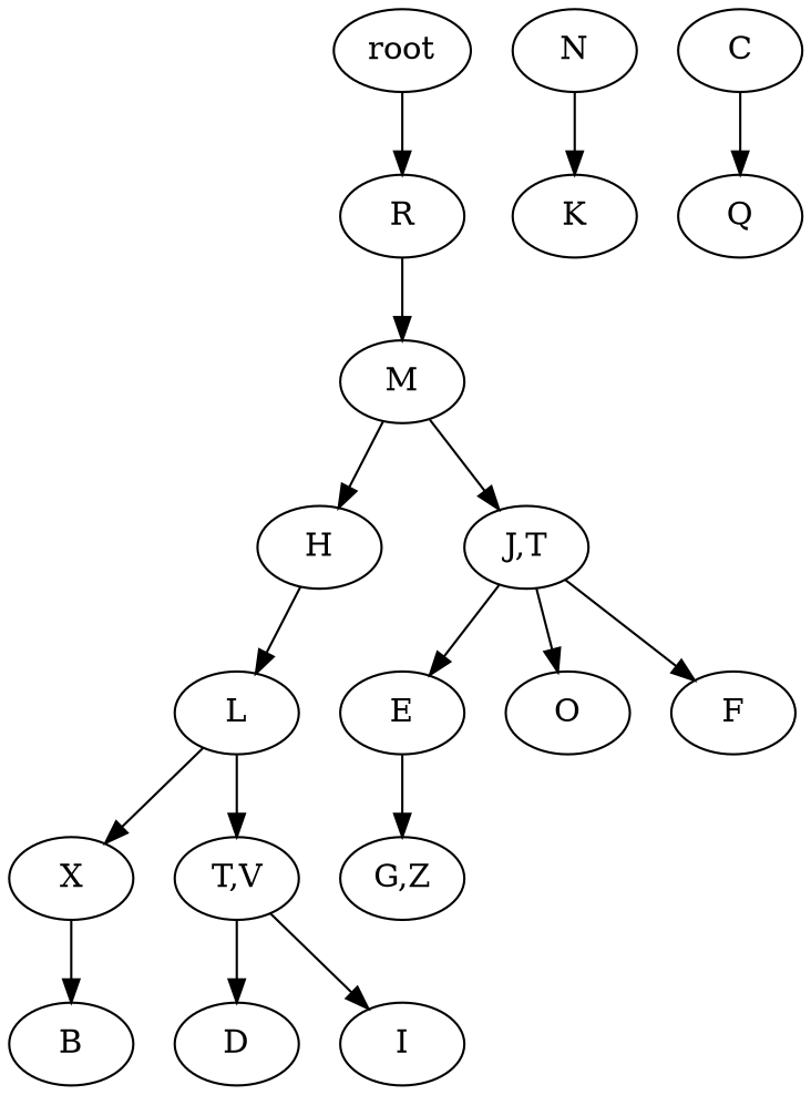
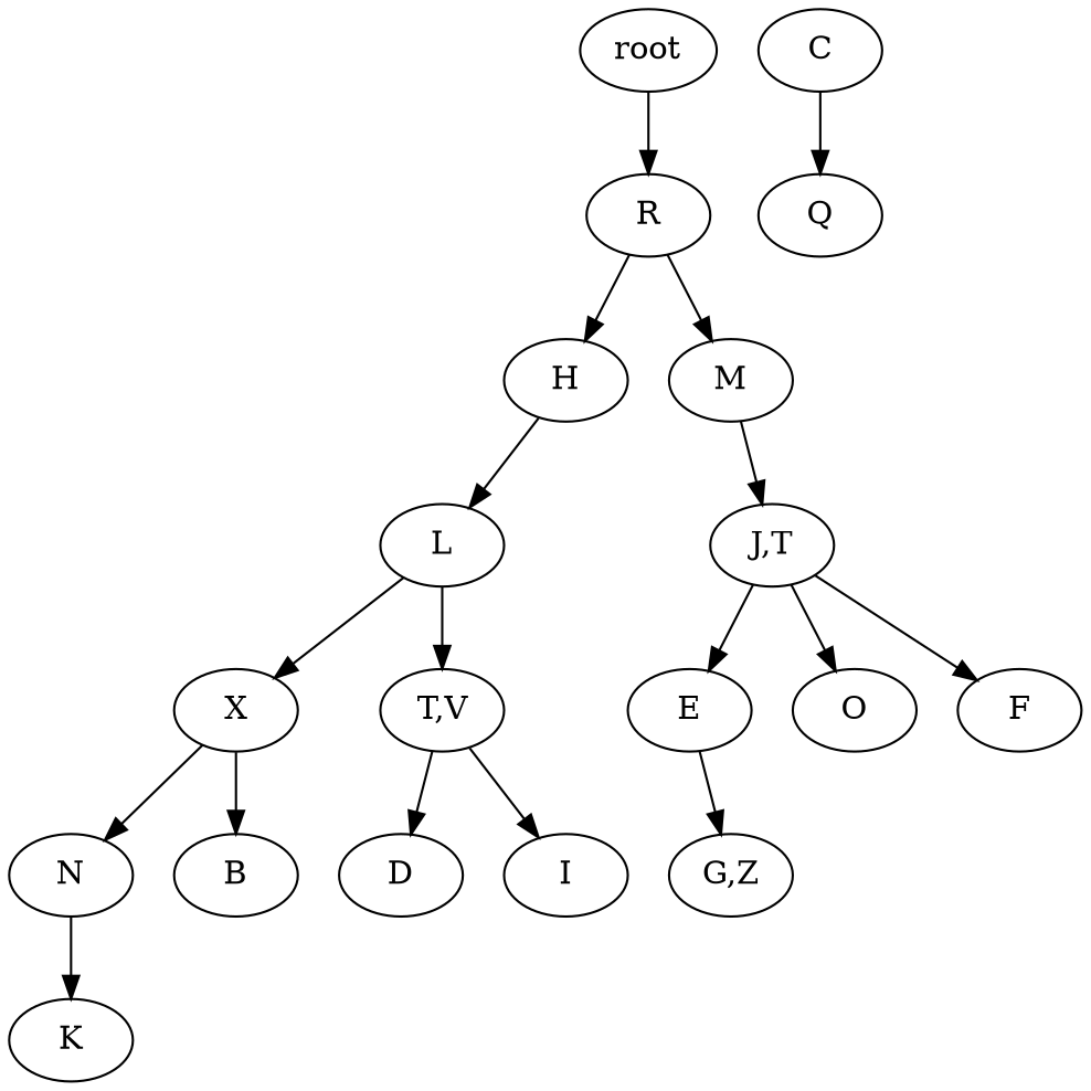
  strict digraph {
    n1 [label=root]
    n2 [label=R]
    n3 [label=H]
    n4 [label=M]
    n5 [label=L]
    n6 [label="J,T"]
    n7 [label=X]
    n8 [label="T,V"]
    n9 [label=E]
    n10 [label=O]
    n11 [label=F]
    n12 [label=N]
    n13 [label=B]
    n14 [label=D]
    n15 [label=I]
    n16 [label="G,Z"]
    n17 [label=K]
    n18 [label=C]
    n19 [label=Q]
    n1 -> n2
-   n4 -> n3
+   n2 -> n3
    n2 -> n4
    n3 -> n5
    n4 -> n6
    n5 -> n7
    n5 -> n8
    n6 -> n9
    n6 -> n10
    n6 -> n11
+   n7 -> n12
    n7 -> n13
    n8 -> n14
    n8 -> n15
    n9 -> n16
    n12 -> n17
    n18 -> n19
  }
